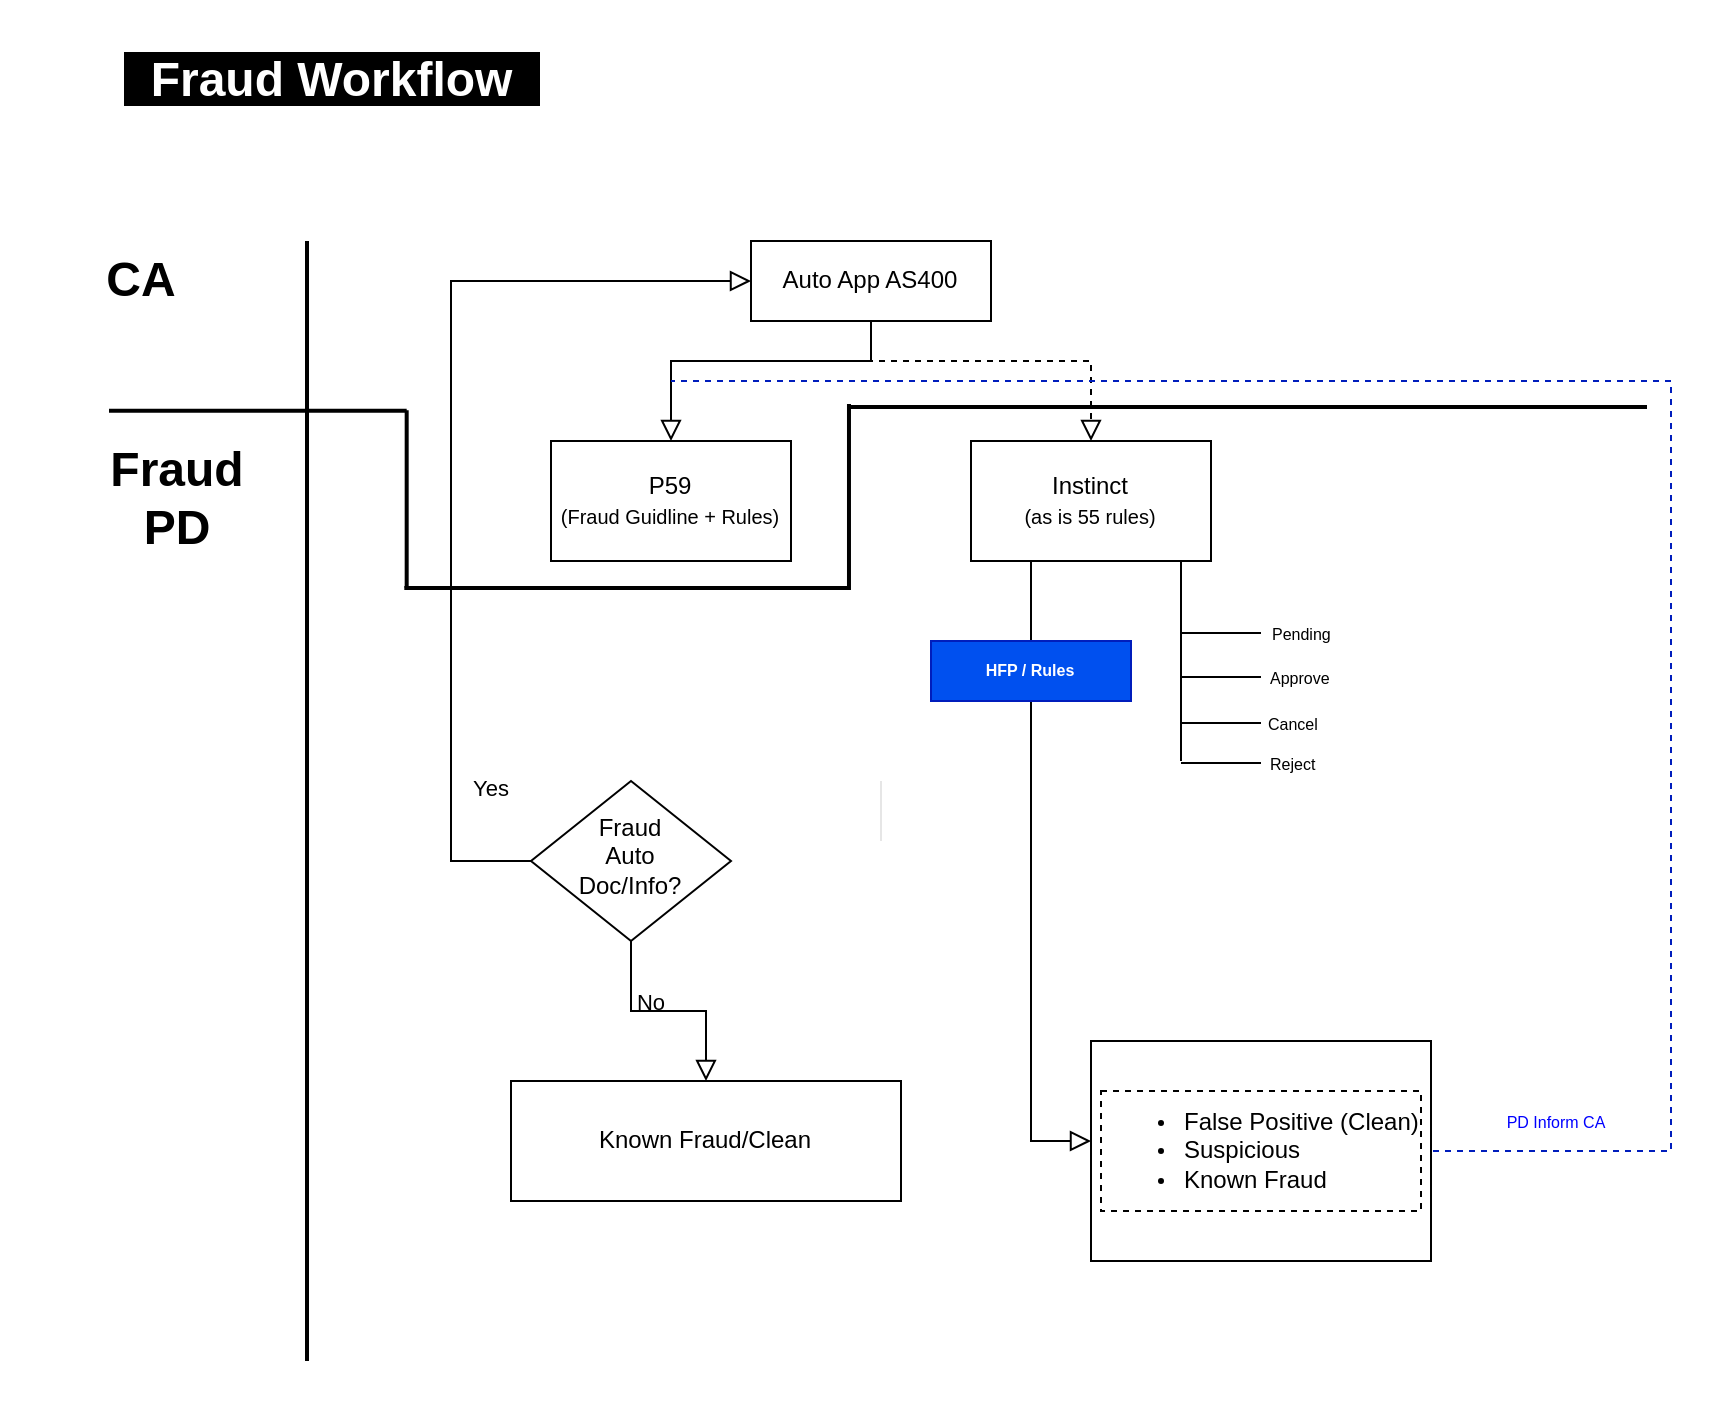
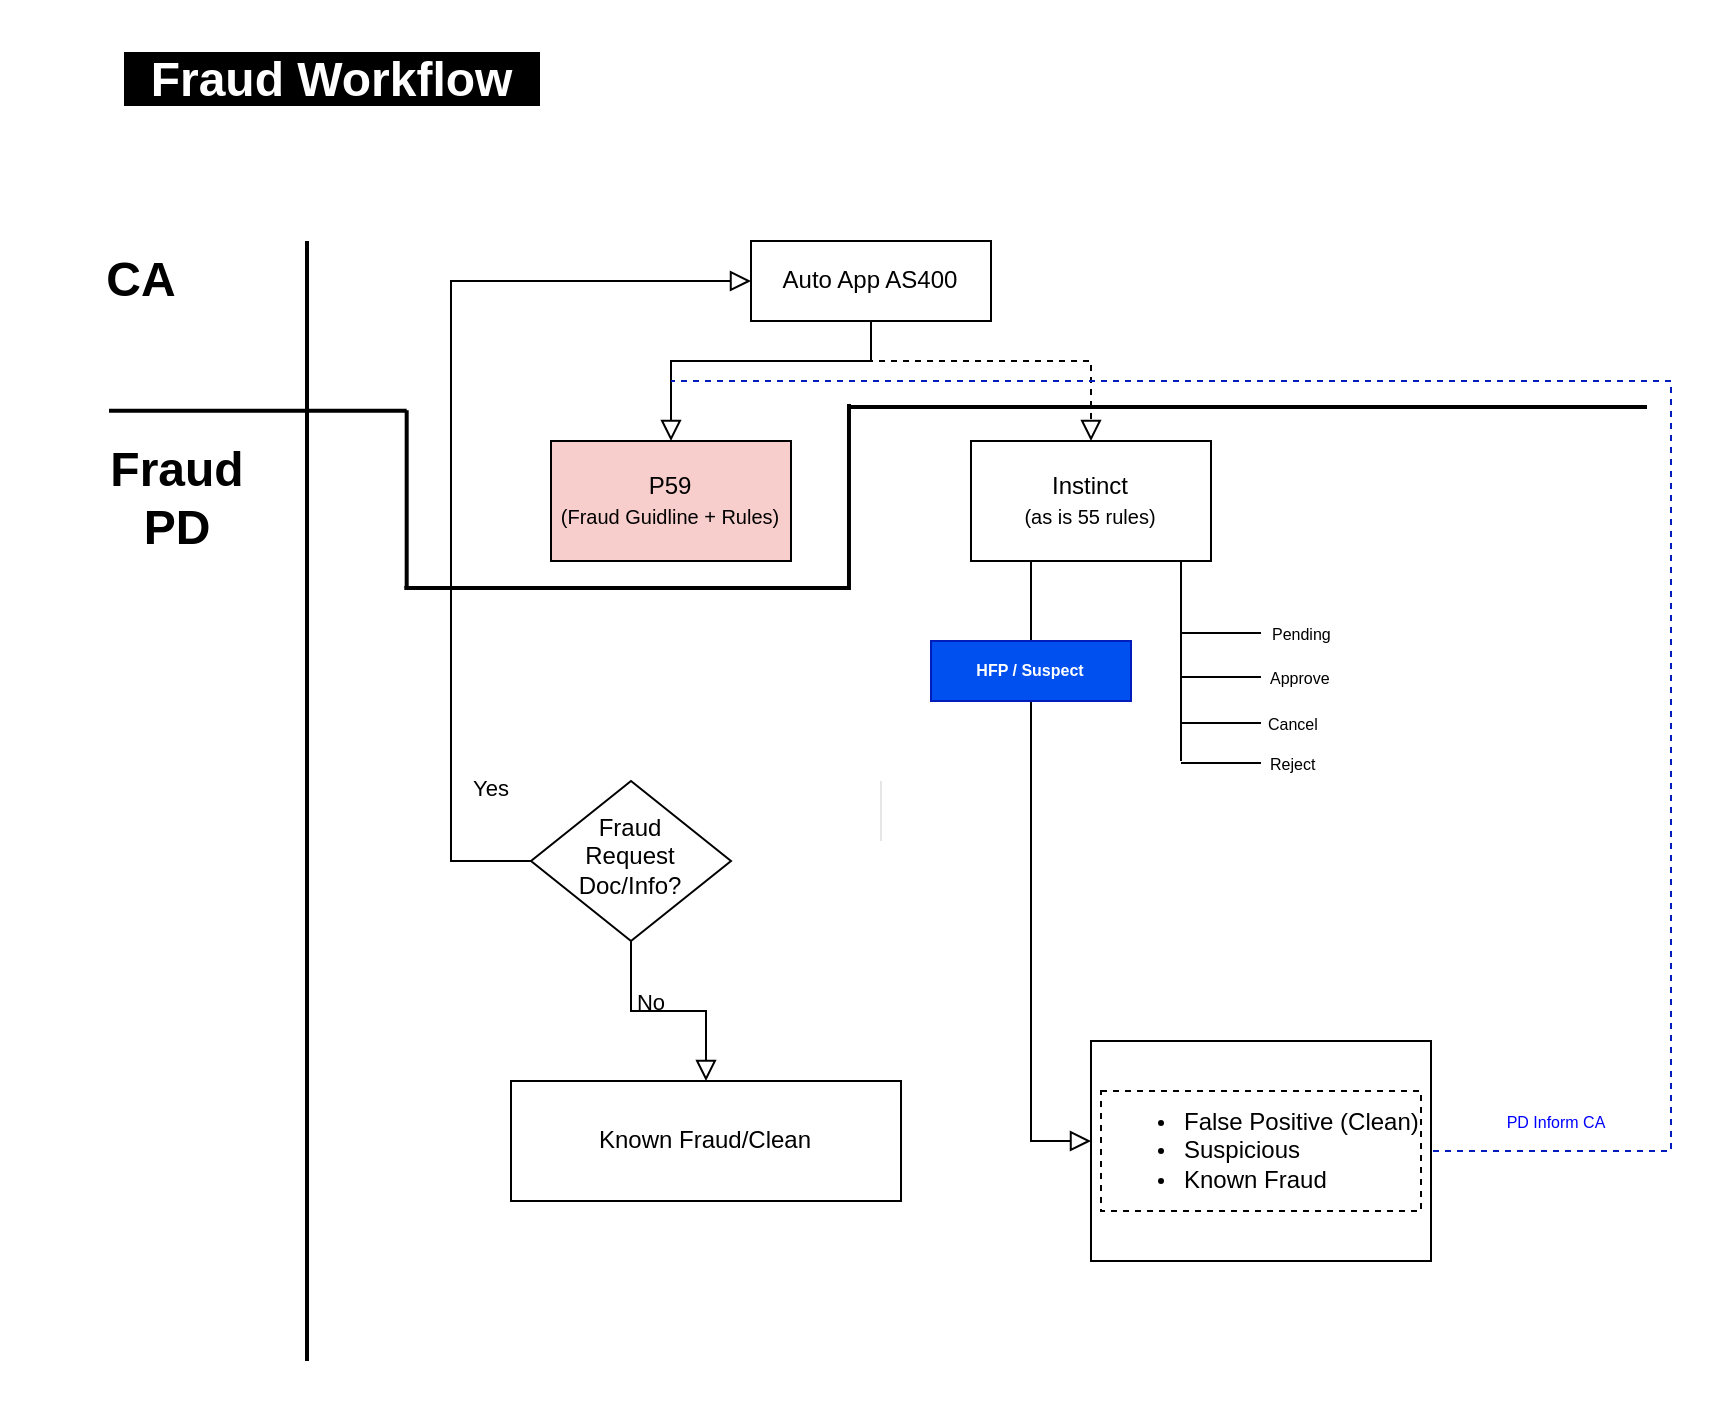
  <mxCell id="0" />
  <mxCell id="1" parent="0" />
  <mxCell id="2" value="" style="rounded=0;html=1;jettySize=auto;orthogonalLoop=1;fontSize=11;endArrow=block;endFill=0;endSize=8;strokeWidth=1;shadow=0;labelBackgroundColor=none;edgeStyle=orthogonalEdgeStyle;entryX=0.5;entryY=0;entryDx=0;entryDy=0;" parent="1" source="3" target="8" edge="1"><mxGeometry relative="1" as="geometry"><Array as="points"><mxPoint x="335" y="180" /></Array></mxGeometry></mxCell>
  <mxCell id="3" value="Auto App AS400" style="rounded=0;whiteSpace=wrap;html=1;fontSize=12;glass=0;strokeWidth=1;shadow=0;" parent="1" vertex="1"><mxGeometry x="375" y="120" width="120" height="40" as="geometry" /></mxCell>
  <mxCell id="4" value="Yes" style="rounded=0;html=1;jettySize=auto;orthogonalLoop=1;fontSize=11;endArrow=block;endFill=0;endSize=8;strokeWidth=1;shadow=0;labelBackgroundColor=none;edgeStyle=orthogonalEdgeStyle;entryX=0;entryY=0.5;entryDx=0;entryDy=0;" parent="1" source="6" target="3" edge="1"><mxGeometry x="-0.684" y="-20" relative="1" as="geometry"><mxPoint as="offset" /><mxPoint x="335" y="330" as="targetPoint" /><Array as="points"><mxPoint x="225" y="430" /><mxPoint x="225" y="140" /></Array></mxGeometry></mxCell>
  <mxCell id="5" value="No" style="edgeStyle=orthogonalEdgeStyle;rounded=0;html=1;jettySize=auto;orthogonalLoop=1;fontSize=11;endArrow=block;endFill=0;endSize=8;strokeWidth=1;shadow=0;labelBackgroundColor=none;" parent="1" source="6" target="7" edge="1"><mxGeometry x="-0.429" y="10" relative="1" as="geometry"><mxPoint as="offset" /></mxGeometry></mxCell>
- <mxCell id="6" value="Fraud&lt;br&gt;Auto&lt;br&gt;Doc/Info?" style="rhombus;whiteSpace=wrap;html=1;shadow=0;fontFamily=Helvetica;fontSize=12;align=center;strokeWidth=1;spacing=6;spacingTop=-4;" parent="1" vertex="1"><mxGeometry x="265" y="390" width="100" height="80" as="geometry" /></mxCell>
+ <mxCell id="6" value="Fraud&lt;br&gt;Request&lt;br&gt;Doc/Info?" style="rhombus;whiteSpace=wrap;html=1;shadow=0;fontFamily=Helvetica;fontSize=12;align=center;strokeWidth=1;spacing=6;spacingTop=-4;" parent="1" vertex="1"><mxGeometry x="265" y="390" width="100" height="80" as="geometry" /></mxCell>
  <mxCell id="7" value="Known Fraud/Clean" style="rounded=0;whiteSpace=wrap;html=1;fontSize=12;glass=0;strokeWidth=1;shadow=0;" parent="1" vertex="1"><mxGeometry x="255" y="540" width="195" height="60" as="geometry" /></mxCell>
- <mxCell id="8" value="P59&lt;br&gt;&lt;font style=&quot;font-size: 10px;&quot;&gt;(Fraud Guidline + Rules)&lt;/font&gt;" style="rounded=0;whiteSpace=wrap;html=1;fontSize=12;glass=0;strokeWidth=1;shadow=0;" parent="1" vertex="1"><mxGeometry x="275" y="220" width="120" height="60" as="geometry" /></mxCell>
+ <mxCell id="8" value="P59&lt;br&gt;&lt;font style=&quot;font-size: 10px;&quot;&gt;(Fraud Guidline + Rules)&lt;/font&gt;" style="rounded=0;whiteSpace=wrap;html=1;fontSize=12;glass=0;strokeWidth=1;shadow=0;fillColor=#f8cecc;" parent="1" vertex="1"><mxGeometry x="275" y="220" width="120" height="60" as="geometry" /></mxCell>
  <mxCell id="9" value="Instinct&lt;br&gt;&lt;font style=&quot;font-size: 10px;&quot;&gt;(as is 55 rules)&lt;/font&gt;" style="rounded=0;whiteSpace=wrap;html=1;fontSize=12;glass=0;strokeWidth=1;shadow=0;" parent="1" vertex="1"><mxGeometry x="485" y="220" width="120" height="60" as="geometry" /></mxCell>
  <mxCell id="10" value="&lt;h1&gt;&lt;span style=&quot;background-color: rgb(0, 0, 0);&quot;&gt;&lt;font color=&quot;#ffffff&quot;&gt;&amp;nbsp; Fraud Workflow&amp;nbsp;&amp;nbsp;&lt;/font&gt;&lt;/span&gt;&lt;/h1&gt;&lt;p&gt;&lt;br&gt;&lt;/p&gt;" style="text;html=1;spacing=5;spacingTop=-20;whiteSpace=wrap;overflow=hidden;rounded=0;" vertex="1" parent="1"><mxGeometry x="57" y="20" width="230" height="40" as="geometry" /></mxCell>
  <mxCell id="11" value="" style="line;strokeWidth=2;direction=south;html=1;" vertex="1" parent="1"><mxGeometry x="148" y="120" width="10" height="560" as="geometry" /></mxCell>
  <mxCell id="12" value="CA" style="text;strokeColor=none;fillColor=none;html=1;fontSize=24;fontStyle=1;verticalAlign=middle;align=center;" vertex="1" parent="1"><mxGeometry x="20" y="120" width="100" height="40" as="geometry" /></mxCell>
  <mxCell id="13" value="" style="rounded=0;html=1;jettySize=auto;orthogonalLoop=1;fontSize=11;endArrow=block;endFill=0;endSize=8;strokeWidth=1;shadow=0;labelBackgroundColor=none;edgeStyle=orthogonalEdgeStyle;entryX=0.5;entryY=0;entryDx=0;entryDy=0;exitX=0.5;exitY=1;exitDx=0;exitDy=0;dashed=1;" edge="1" parent="1" source="3" target="9"><mxGeometry relative="1" as="geometry"><mxPoint x="445" y="170" as="sourcePoint" /><mxPoint x="345" y="230" as="targetPoint" /><Array as="points"><mxPoint x="435" y="180" /><mxPoint x="545" y="180" /></Array></mxGeometry></mxCell>
  <mxCell id="14" value="" style="rounded=0;html=1;jettySize=auto;orthogonalLoop=1;fontSize=11;endArrow=block;endFill=0;endSize=8;strokeWidth=1;shadow=0;labelBackgroundColor=none;edgeStyle=orthogonalEdgeStyle;exitX=0.25;exitY=1;exitDx=0;exitDy=0;" edge="1" parent="1" source="9"><mxGeometry relative="1" as="geometry"><mxPoint x="485" y="350" as="sourcePoint" /><mxPoint x="545" y="570" as="targetPoint" /><Array as="points"><mxPoint x="515" y="570" /></Array></mxGeometry></mxCell>
  <mxCell id="15" value="" style="endArrow=none;dashed=1;html=1;rounded=0;fontSize=10;exitX=1;exitY=0.5;exitDx=0;exitDy=0;fillColor=#0050ef;strokeColor=#001DBC;" edge="1" parent="1" source="18"><mxGeometry width="50" height="50" relative="1" as="geometry"><mxPoint x="805" y="580" as="sourcePoint" /><mxPoint x="335" y="190" as="targetPoint" /><Array as="points"><mxPoint x="835" y="575" /><mxPoint x="835" y="380" /><mxPoint x="835" y="190" /></Array></mxGeometry></mxCell>
  <mxCell id="16" value="" style="group" vertex="1" connectable="0" parent="1"><mxGeometry x="545" y="520" width="170" height="110" as="geometry" /></mxCell>
  <mxCell id="17" value="&lt;div style=&quot;&quot;&gt;&lt;div&gt;&lt;br&gt;&lt;/div&gt;&lt;/div&gt;" style="rounded=0;whiteSpace=wrap;html=1;fontSize=12;glass=0;strokeWidth=1;shadow=0;align=left;" vertex="1" parent="16"><mxGeometry width="170" height="110" as="geometry" /></mxCell>
  <mxCell id="18" value="&lt;ul&gt;&lt;li&gt;&lt;font style=&quot;font-size: 12px;&quot;&gt;&lt;span style=&quot;background-color: initial;&quot;&gt;False Positive (Clean)&lt;/span&gt;&lt;/font&gt;&lt;/li&gt;&lt;li&gt;&lt;font style=&quot;font-size: 12px;&quot;&gt;&lt;span style=&quot;background-color: initial;&quot;&gt;Suspicious&lt;/span&gt;&lt;/font&gt;&lt;/li&gt;&lt;li&gt;&lt;font style=&quot;font-size: 12px;&quot;&gt;&lt;span style=&quot;background-color: initial;&quot;&gt;Known Fraud&lt;/span&gt;&lt;/font&gt;&lt;/li&gt;&lt;/ul&gt;" style="rounded=0;whiteSpace=wrap;html=1;fontSize=10;dashed=1;align=left;" vertex="1" parent="16"><mxGeometry x="5" y="25" width="160" height="60" as="geometry" /></mxCell>
  <mxCell id="19" value="&lt;font color=&quot;#0000ff&quot; style=&quot;font-size: 8px;&quot;&gt;PD Inform CA&lt;/font&gt;" style="text;html=1;align=center;verticalAlign=middle;whiteSpace=wrap;rounded=0;fontSize=12;" vertex="1" parent="1"><mxGeometry x="730" y="545" width="95.5" height="30" as="geometry" /></mxCell>
- <mxCell id="20" value="&lt;font style=&quot;font-size: 8px;&quot;&gt;HFP / Rules&lt;/font&gt;" style="text;html=1;strokeColor=#001DBC;fillColor=#0050ef;align=center;verticalAlign=middle;whiteSpace=wrap;rounded=0;fontSize=8;fontColor=#ffffff;fontStyle=1" vertex="1" parent="1"><mxGeometry x="465" y="320" width="100" height="30" as="geometry" /></mxCell>
+ <mxCell id="20" value="&lt;font style=&quot;font-size: 8px;&quot;&gt;HFP / Suspect&lt;/font&gt;" style="text;html=1;strokeColor=#001DBC;fillColor=#0050ef;align=center;verticalAlign=middle;whiteSpace=wrap;rounded=0;fontSize=8;fontColor=#ffffff;fontStyle=1" vertex="1" parent="1"><mxGeometry x="465" y="320" width="100" height="30" as="geometry" /></mxCell>
  <mxCell id="21" value="" style="line;strokeWidth=0;direction=south;html=1;fontSize=8;fontColor=#FF0080;" vertex="1" parent="1"><mxGeometry x="435" y="390" width="10" height="30" as="geometry" /></mxCell>
  <mxCell id="22" value="" style="group" vertex="1" connectable="0" parent="1"><mxGeometry x="585" y="280" width="45" height="106" as="geometry" /></mxCell>
  <mxCell id="23" value="" style="line;strokeWidth=1;direction=south;html=1;fontSize=8;fontColor=#FF0080;" vertex="1" parent="22"><mxGeometry width="10" height="100" as="geometry" /></mxCell>
  <mxCell id="24" value="" style="line;strokeWidth=1;html=1;fontSize=8;fontColor=#FF0080;" vertex="1" parent="22"><mxGeometry x="5" y="31" width="40" height="10" as="geometry" /></mxCell>
  <mxCell id="25" value="" style="line;strokeWidth=1;html=1;fontSize=8;fontColor=#FF0080;" vertex="1" parent="22"><mxGeometry x="5" y="53" width="40" height="10" as="geometry" /></mxCell>
  <mxCell id="26" value="" style="line;strokeWidth=1;html=1;fontSize=8;fontColor=#FF0080;" vertex="1" parent="22"><mxGeometry x="5" y="76" width="40" height="10" as="geometry" /></mxCell>
  <mxCell id="27" value="" style="line;strokeWidth=1;html=1;fontSize=8;fontColor=#FF0080;" vertex="1" parent="22"><mxGeometry x="5" y="96" width="40" height="10" as="geometry" /></mxCell>
  <mxCell id="28" value="" style="group" vertex="1" connectable="0" parent="1"><mxGeometry x="54" y="201.5" width="769" height="195" as="geometry" /></mxCell>
  <mxCell id="29" value="" style="group" vertex="1" connectable="0" parent="28"><mxGeometry width="769" height="127" as="geometry" /></mxCell>
  <mxCell id="30" value="" style="line;strokeWidth=2;direction=south;html=1;fontSize=10;" vertex="1" parent="29"><mxGeometry x="365.019" width="9.935" height="93" as="geometry" /></mxCell>
  <mxCell id="31" value="" style="group" vertex="1" connectable="0" parent="29"><mxGeometry width="769" height="127" as="geometry" /></mxCell>
  <mxCell id="32" value="" style="group" vertex="1" connectable="0" parent="31"><mxGeometry y="2" width="153.8" height="90" as="geometry" /></mxCell>
  <mxCell id="33" value="" style="line;strokeWidth=2;html=1;" vertex="1" parent="32"><mxGeometry width="148.839" height="2.866" as="geometry" /></mxCell>
  <mxCell id="34" value="" style="line;strokeWidth=2;direction=south;html=1;fontSize=10;" vertex="1" parent="32"><mxGeometry x="143.877" y="1.146" width="9.923" height="88.854" as="geometry" /></mxCell>
  <mxCell id="35" value="Fraud&lt;br&gt;PD" style="text;strokeColor=none;fillColor=none;html=1;fontSize=24;fontStyle=1;verticalAlign=middle;align=center;" vertex="1" parent="32"><mxGeometry x="-16" y="25.57" width="100" height="40" as="geometry" /></mxCell>
  <mxCell id="36" value="" style="line;strokeWidth=2;html=1;fontSize=10;" vertex="1" parent="31"><mxGeometry x="147.648" y="87" width="221.472" height="10" as="geometry" /></mxCell>
  <mxCell id="37" value="" style="line;strokeWidth=2;html=1;" vertex="1" parent="31"><mxGeometry x="369.12" width="399.88" height="2.87" as="geometry" /></mxCell>
  <mxCell id="38" value="&lt;font color=&quot;#000000&quot;&gt;Pending&lt;/font&gt;" style="text;html=1;strokeColor=none;fillColor=none;align=left;verticalAlign=middle;whiteSpace=wrap;rounded=0;fontSize=8;fontColor=#FF0080;" vertex="1" parent="31"><mxGeometry x="580" y="100" width="60" height="30" as="geometry" /></mxCell>
  <mxCell id="39" value="&lt;font color=&quot;#000000&quot;&gt;Approve&lt;/font&gt;" style="text;html=1;strokeColor=none;fillColor=none;align=left;verticalAlign=middle;whiteSpace=wrap;rounded=0;fontSize=8;fontColor=#FF0080;" vertex="1" parent="28"><mxGeometry x="579" y="122" width="60" height="30" as="geometry" /></mxCell>
  <mxCell id="40" value="&lt;font color=&quot;#000000&quot;&gt;Cancel&lt;/font&gt;" style="text;html=1;strokeColor=none;fillColor=none;align=left;verticalAlign=middle;whiteSpace=wrap;rounded=0;fontSize=8;fontColor=#FF0080;" vertex="1" parent="28"><mxGeometry x="578" y="145" width="60" height="30" as="geometry" /></mxCell>
  <mxCell id="41" value="&lt;font color=&quot;#000000&quot;&gt;Reject&lt;/font&gt;" style="text;html=1;strokeColor=none;fillColor=none;align=left;verticalAlign=middle;whiteSpace=wrap;rounded=0;fontSize=8;fontColor=#FF0080;" vertex="1" parent="28"><mxGeometry x="579" y="165" width="60" height="30" as="geometry" /></mxCell>
